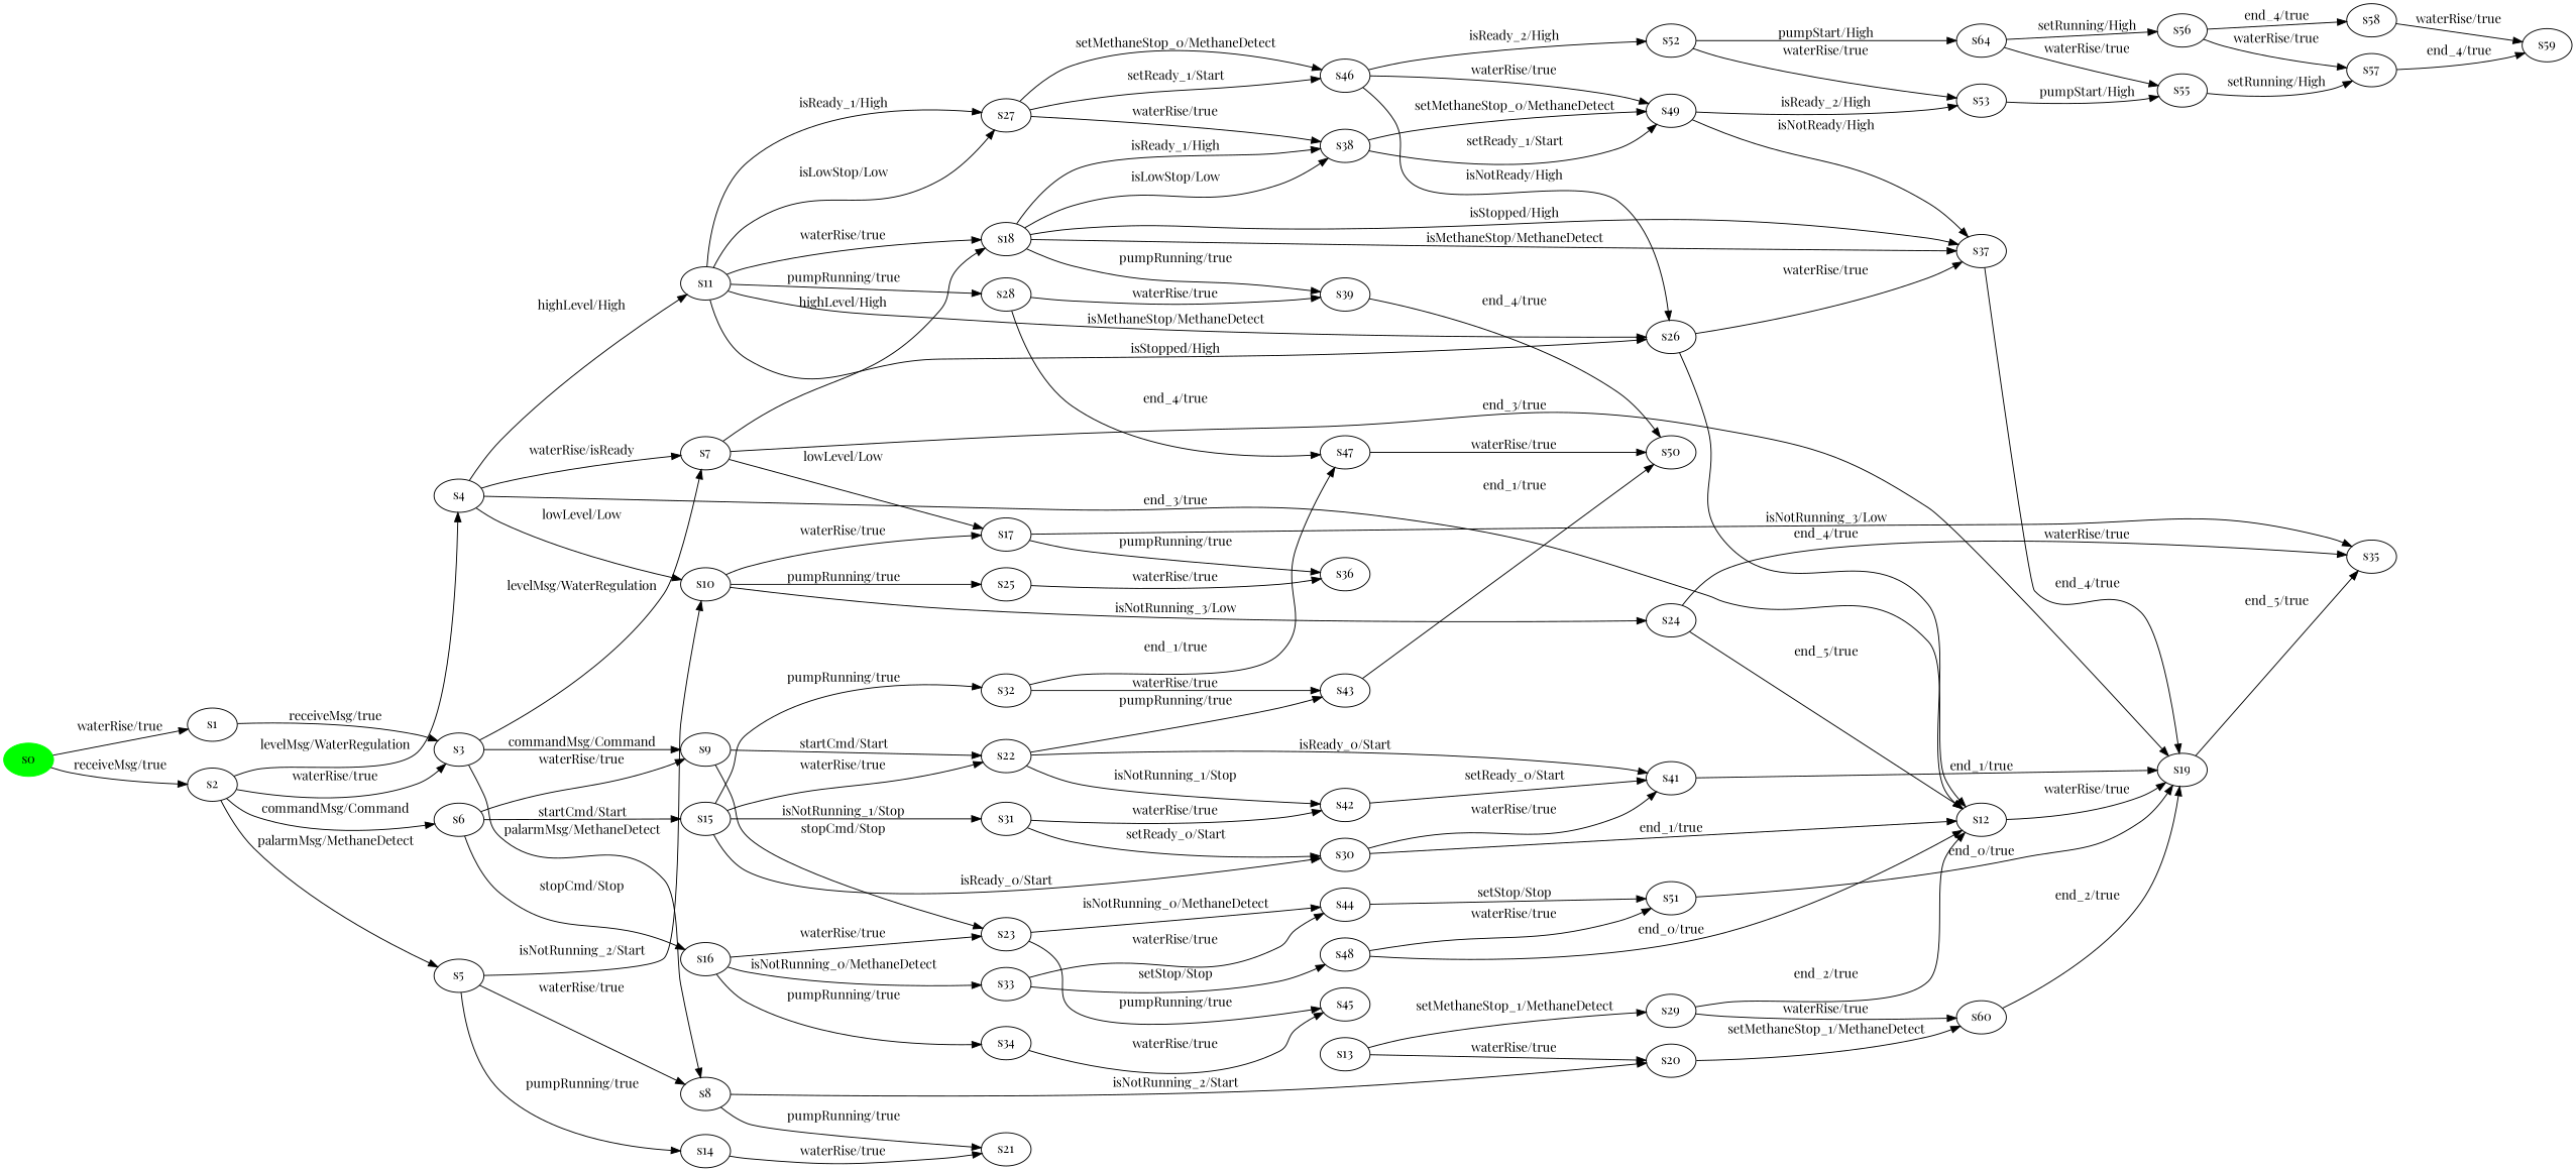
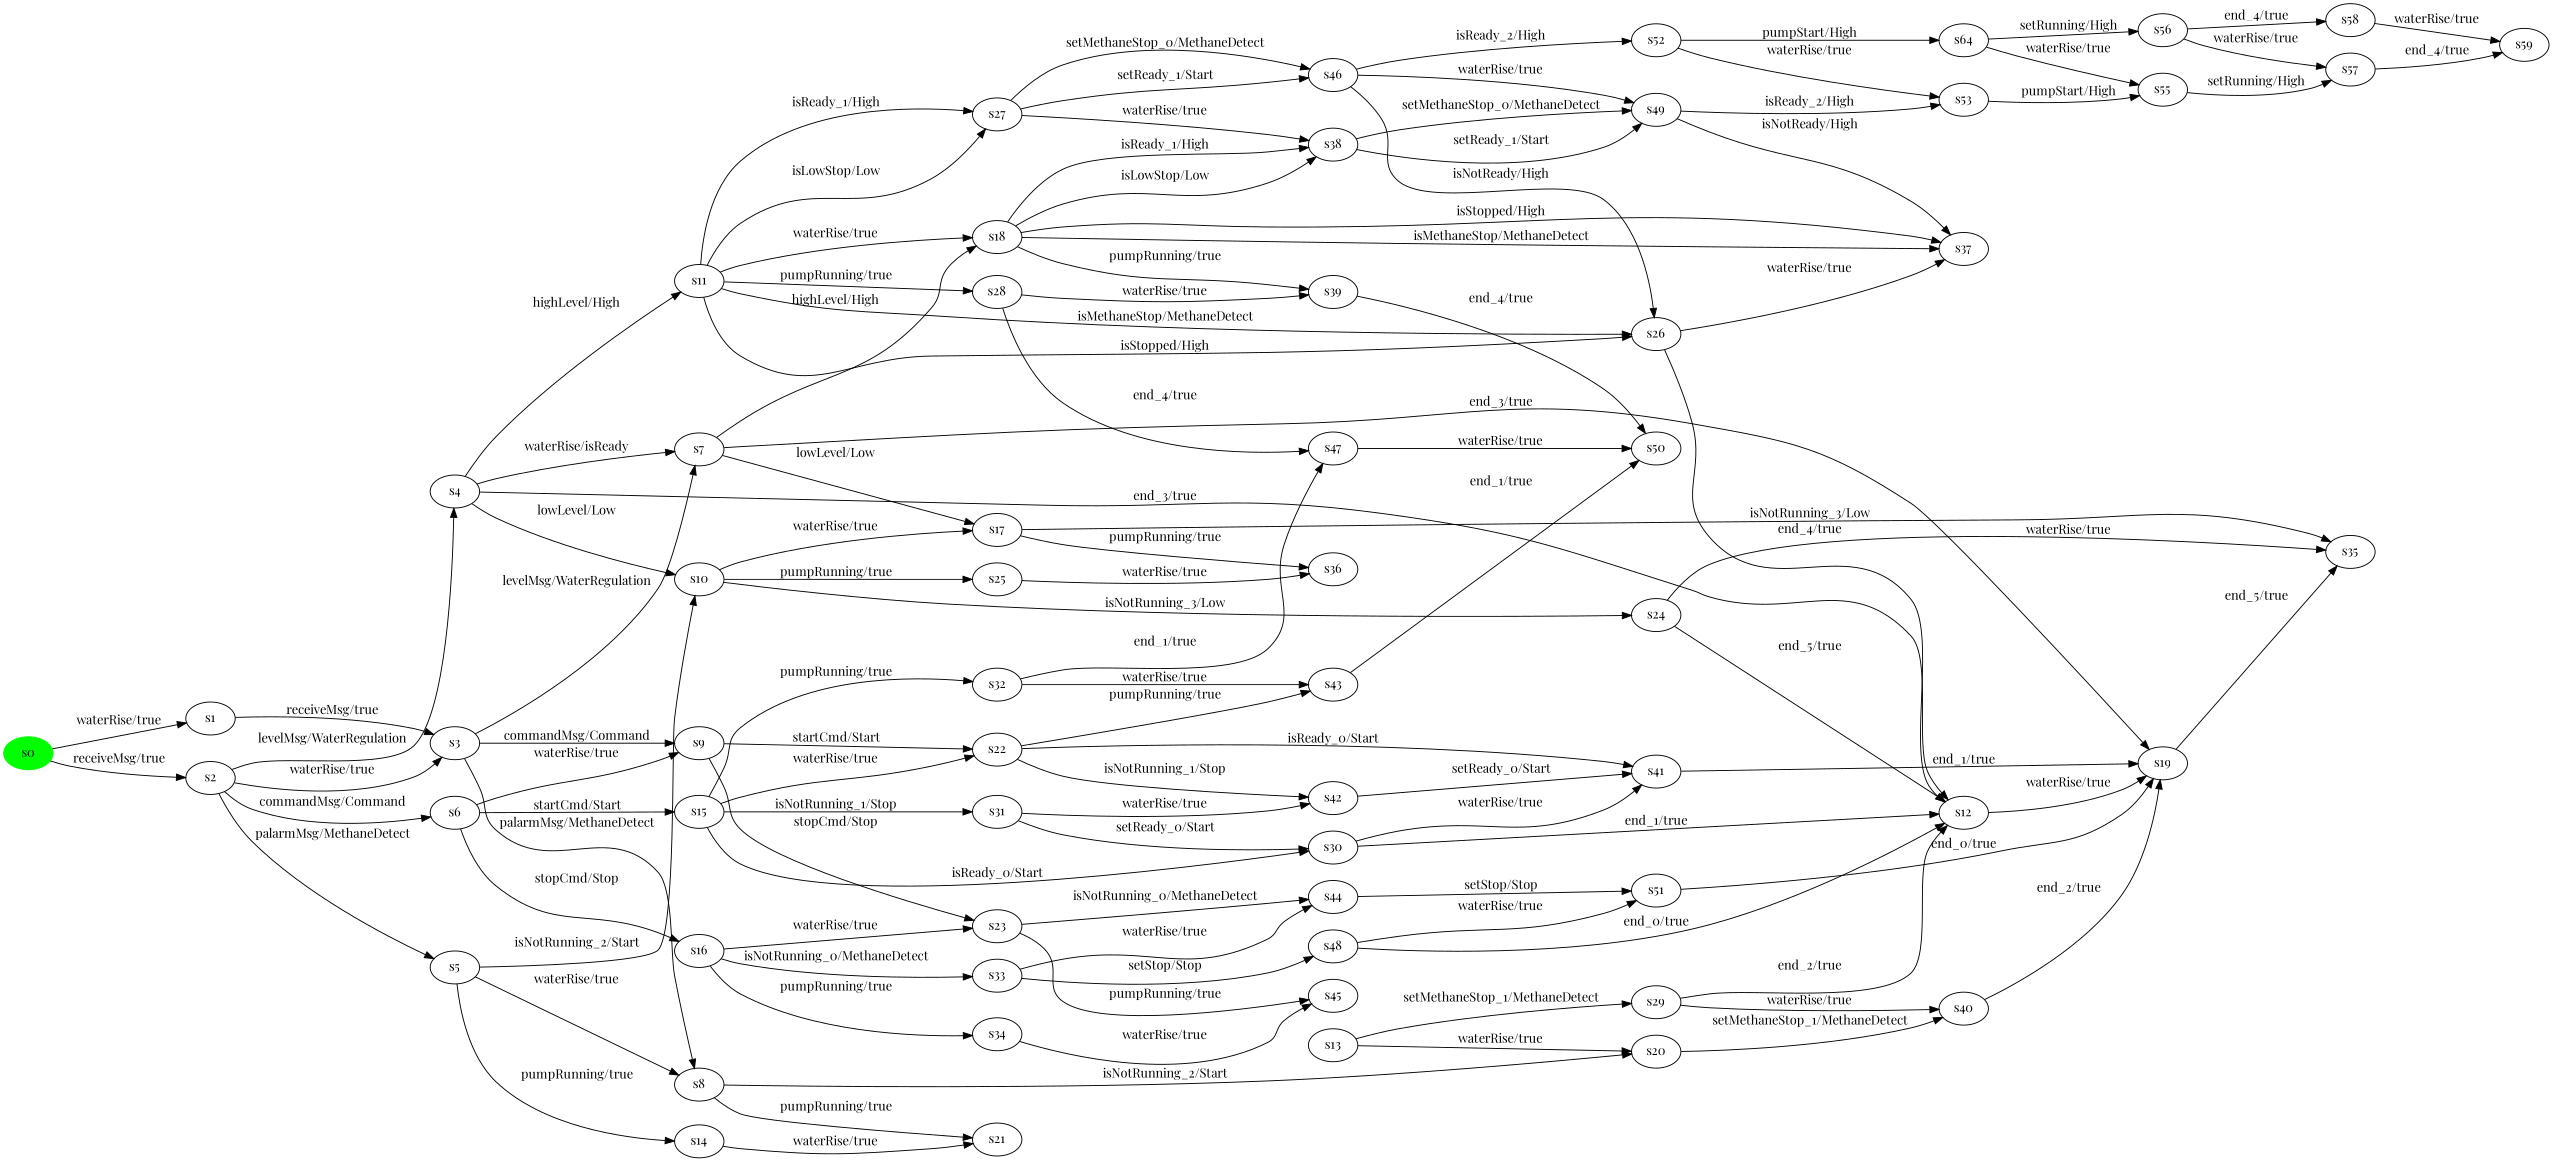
  digraph {
    fontname="Playfair Display"
    rankdir=LR
    node [fontname="Playfair Display"]
    edge [fontname="Playfair Display"]
    n1 [color=green label=s0 style=filled]
    n2 [label=s1]
    n3 [label=s2]
    n4 [label=s3]
    n5 [label=s5]
    n6 [label=s4]
    n7 [label=s6]
    n8 [label=s31]
    n9 [label=s42]
    n10 [label=s30]
    n11 [label=s41]
    n12 [label=s12]
    n13 [label=s19]
    n14 [label=s35]
    n15 [label=s33]
    n16 [label=s44]
    n17 [label=s48]
    n18 [label=s51]
    n19 [label=s32]
    n20 [label=s43]
    n21 [label=s47]
    n22 [label=s50]
    n23 [label=s34]
    n24 [label=s45]
    n25 [label=s37]
    n26 [label=s36]
    n27 [label=s39]
    n28 [label=s38]
    n29 [label=s49]
    n30 [label=s53]
    n31 [label=s55]
    n32 [label=s8]
    n33 [label=s7]
    n34 [label=s9]
    n35 [label=s14]
    n36 [label=s10]
    n37 [label=s11]
    n38 [label=s15]
    n39 [label=s16]
    n40 [label=s21]
    n41 [label=s20]
    n42 [label=s17]
    n43 [label=s18]
    n44 [label=s22]
    n45 [label=s23]
    n46 [label=s13]
    n47 [label=s29]
    n48 [label=s26]
    n49 [label=s28]
    n50 [label=s27]
    n51 [label=s25]
    n52 [label=s24]
-   n53 [label=s60]
+   n53 [label=s40]
    n54 [label=s46]
    n55 [label=s52]
    n56 [label=s64]
    n57 [label=s56]
    n58 [label=s57]
    n59 [label=s59]
    n60 [label=s58]
    n1 -> n2 [label=" waterRise/true "]
    n1 -> n3 [label=" receiveMsg/true "]
    n2 -> n4 [label=" receiveMsg/true "]
    n3 -> n4 [label=" waterRise/true "]
    n3 -> n5 [label=" palarmMsg/MethaneDetect "]
    n3 -> n6 [label=" levelMsg/WaterRegulation "]
    n3 -> n7 [label=" commandMsg/Command "]
    n4 -> n32 [label=" palarmMsg/MethaneDetect "]
    n4 -> n33 [label=" levelMsg/WaterRegulation "]
    n4 -> n34 [label=" commandMsg/Command "]
    n5 -> n32 [label=" waterRise/true "]
    n5 -> n35 [label=" pumpRunning/true "]
    n5 -> n36 [label=" isNotRunning_2/Start "]
    n6 -> n12 [label=" end_3/true "]
    n6 -> n33 [label=" waterRise/isReady "]
    n6 -> n36 [label=" lowLevel/Low "]
    n6 -> n37 [label=" highLevel/High "]
    n7 -> n34 [label=" waterRise/true "]
    n7 -> n38 [label=" startCmd/Start "]
    n7 -> n39 [label=" stopCmd/Stop "]
    n8 -> n9 [label=" waterRise/true "]
    n8 -> n10 [label=" setReady_0/Start "]
    n9 -> n11 [label=" setReady_0/Start "]
    n10 -> n11 [label=" waterRise/true "]
    n10 -> n12 [label=" end_1/true "]
    n11 -> n13 [label=" end_1/true "]
    n12 -> n13 [label=" waterRise/true "]
    n13 -> n14 [label=" end_5/true "]
    n15 -> n16 [label=" waterRise/true "]
    n15 -> n17 [label=" setStop/Stop "]
    n16 -> n18 [label=" setStop/Stop "]
    n17 -> n12 [label=" end_0/true "]
    n17 -> n18 [label=" waterRise/true "]
    n18 -> n13 [label=" end_0/true "]
    n19 -> n20 [label=" waterRise/true "]
    n19 -> n21 [label=" end_1/true "]
    n20 -> n22 [label=" end_1/true "]
    n21 -> n22 [label=" waterRise/true "]
    n23 -> n24 [label=" waterRise/true "]
-   n25 -> n13 [label=" end_4/true "]
    n27 -> n22 [label=" end_4/true "]
    n28 -> n29 [label=" setMethaneStop_0/MethaneDetect "]
    n28 -> n29 [label=" setReady_1/Start "]
    n29 -> n25 [label=" isNotReady/High "]
    n29 -> n30 [label=" isReady_2/High "]
    n30 -> n31 [label=" pumpStart/High "]
    n31 -> n58 [label=" setRunning/High "]
    n32 -> n40 [label=" pumpRunning/true "]
    n32 -> n41 [label=" isNotRunning_2/Start "]
    n33 -> n13 [label=" end_3/true "]
    n33 -> n42 [label=" lowLevel/Low "]
    n33 -> n43 [label=" highLevel/High "]
    n34 -> n44 [label=" startCmd/Start "]
    n34 -> n45 [label=" stopCmd/Stop "]
    n35 -> n40 [label=" waterRise/true "]
    n36 -> n42 [label=" waterRise/true "]
    n36 -> n51 [label=" pumpRunning/true "]
    n36 -> n52 [label=" isNotRunning_3/Low "]
    n37 -> n43 [label=" waterRise/true "]
    n37 -> n48 [label=" isMethaneStop/MethaneDetect "]
    n37 -> n48 [label=" isStopped/High "]
    n37 -> n49 [label=" pumpRunning/true "]
    n37 -> n50 [label=" isReady_1/High "]
    n37 -> n50 [label=" isLowStop/Low "]
    n38 -> n8 [label=" isNotRunning_1/Stop "]
    n38 -> n10 [label=" isReady_0/Start "]
    n38 -> n19 [label=" pumpRunning/true "]
    n38 -> n44 [label=" waterRise/true "]
    n39 -> n15 [label=" isNotRunning_0/MethaneDetect "]
    n39 -> n23 [label=" pumpRunning/true "]
    n39 -> n45 [label=" waterRise/true "]
    n41 -> n53 [label=" setMethaneStop_1/MethaneDetect "]
    n42 -> n14 [label=" isNotRunning_3/Low "]
    n42 -> n26 [label=" pumpRunning/true "]
    n43 -> n25 [label=" isStopped/High "]
    n43 -> n25 [label=" isMethaneStop/MethaneDetect "]
    n43 -> n27 [label=" pumpRunning/true "]
    n43 -> n28 [label=" isLowStop/Low "]
    n43 -> n28 [label=" isReady_1/High "]
    n44 -> n9 [label=" isNotRunning_1/Stop "]
    n44 -> n11 [label=" isReady_0/Start "]
    n44 -> n20 [label=" pumpRunning/true "]
    n45 -> n16 [label=" isNotRunning_0/MethaneDetect "]
    n45 -> n24 [label=" pumpRunning/true "]
    n46 -> n41 [label=" waterRise/true "]
    n46 -> n47 [label=" setMethaneStop_1/MethaneDetect "]
    n47 -> n12 [label=" end_2/true "]
    n47 -> n53 [label=" waterRise/true "]
    n48 -> n12 [label=" end_4/true "]
    n48 -> n25 [label=" waterRise/true "]
    n49 -> n21 [label=" end_4/true "]
    n49 -> n27 [label=" waterRise/true "]
    n50 -> n28 [label=" waterRise/true "]
    n50 -> n54 [label=" setMethaneStop_0/MethaneDetect "]
    n50 -> n54 [label=" setReady_1/Start "]
    n51 -> n26 [label=" waterRise/true "]
    n52 -> n12 [label=" end_5/true "]
    n52 -> n14 [label=" waterRise/true "]
    n53 -> n13 [label=" end_2/true "]
    n54 -> n29 [label=" waterRise/true "]
    n54 -> n48 [label=" isNotReady/High "]
    n54 -> n55 [label=" isReady_2/High "]
    n55 -> n30 [label=" waterRise/true "]
    n55 -> n56 [label=" pumpStart/High "]
    n56 -> n31 [label=" waterRise/true "]
    n56 -> n57 [label=" setRunning/High "]
    n57 -> n58 [label=" waterRise/true "]
    n57 -> n60 [label=" end_4/true "]
    n58 -> n59 [label=" end_4/true "]
    n60 -> n59 [label=" waterRise/true "]
  }
